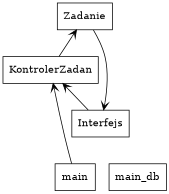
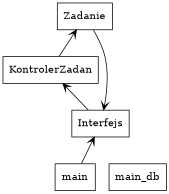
  digraph {
    rankdir=BT
    node [color=black shape=box style=solid]
    edge [arrowhead=open arrowtail=none]
    n1 [label=Interfejs]
    n2 [label=KontrolerZadan]
    n3 [label=Zadanie]
    n4 [label=main_db]
    n5 [label=main]
    n1 -> n2
    n2 -> n3
    n3 -> n1
-   n5 -> n2
+   n5 -> n1
  }
